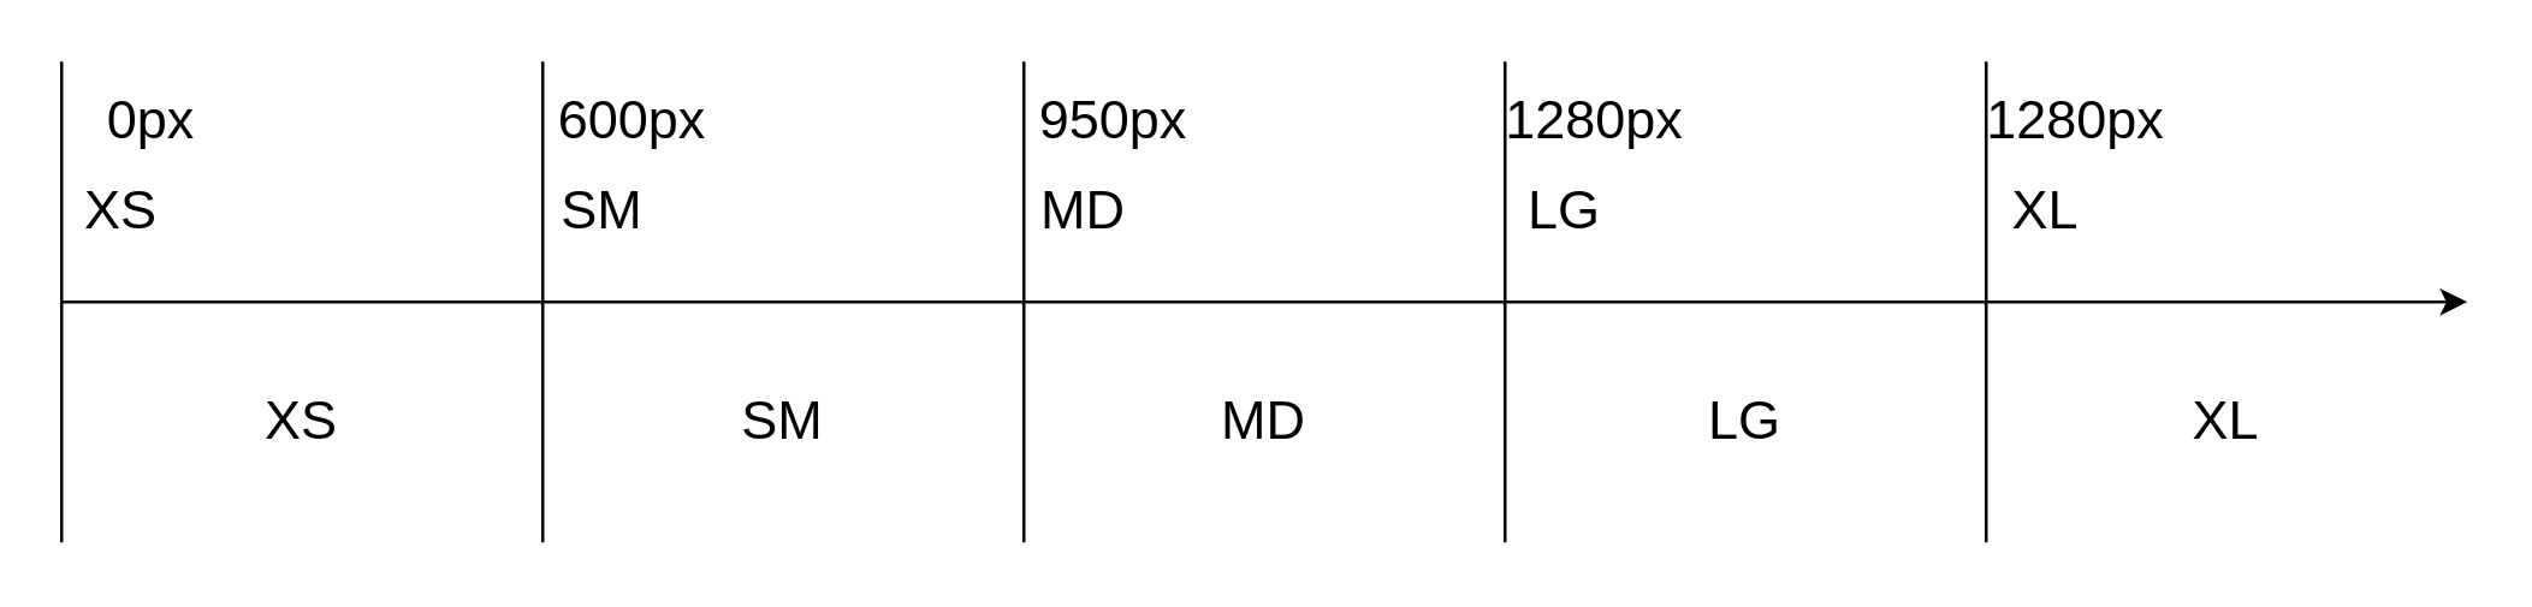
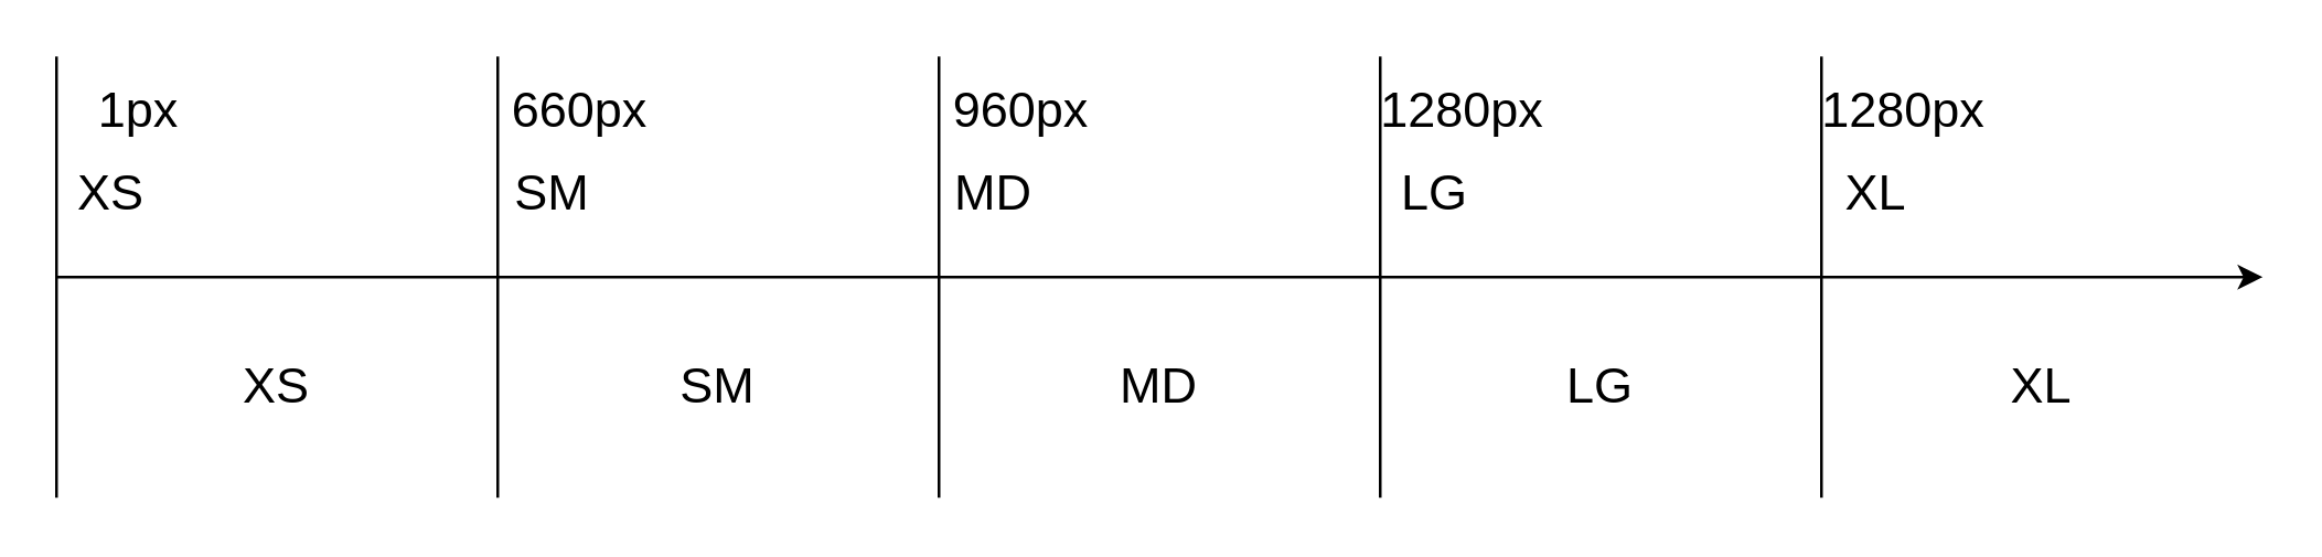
  <mxCell id="0" />
  <mxCell id="1" parent="0" />
  <mxCell id="2" value="" style="endArrow=none;html=1;" edge="1" parent="1"><mxGeometry width="50" height="50" relative="1" as="geometry"><mxPoint x="20" y="180" as="sourcePoint" /><mxPoint x="20" y="20" as="targetPoint" /></mxGeometry></mxCell>
  <mxCell id="3" value="" style="endArrow=classic;html=1;" edge="1" parent="1"><mxGeometry width="50" height="50" relative="1" as="geometry"><mxPoint x="20" y="100" as="sourcePoint" /><mxPoint x="820" y="100" as="targetPoint" /></mxGeometry></mxCell>
  <mxCell id="4" value="" style="endArrow=none;html=1;" edge="1" parent="1"><mxGeometry width="50" height="50" relative="1" as="geometry"><mxPoint x="180" y="180" as="sourcePoint" /><mxPoint x="180" y="20" as="targetPoint" /></mxGeometry></mxCell>
  <mxCell id="5" value="" style="endArrow=none;html=1;" edge="1" parent="1"><mxGeometry width="50" height="50" relative="1" as="geometry"><mxPoint x="340" y="180" as="sourcePoint" /><mxPoint x="340" y="20" as="targetPoint" /></mxGeometry></mxCell>
  <mxCell id="6" value="" style="endArrow=none;html=1;" edge="1" parent="1"><mxGeometry width="50" height="50" relative="1" as="geometry"><mxPoint x="500" y="180" as="sourcePoint" /><mxPoint x="500" y="20" as="targetPoint" /></mxGeometry></mxCell>
  <mxCell id="7" value="" style="endArrow=none;html=1;" edge="1" parent="1"><mxGeometry width="50" height="50" relative="1" as="geometry"><mxPoint x="660" y="180" as="sourcePoint" /><mxPoint x="660" y="20" as="targetPoint" /></mxGeometry></mxCell>
  <mxCell id="8" value="SM" style="text;html=1;strokeColor=none;fillColor=none;align=center;verticalAlign=middle;whiteSpace=wrap;rounded=0;fontSize=18;" vertex="1" parent="1"><mxGeometry x="240" y="130" width="40" height="20" as="geometry" /></mxCell>
  <mxCell id="9" value="MD" style="text;html=1;strokeColor=none;fillColor=none;align=center;verticalAlign=middle;whiteSpace=wrap;rounded=0;fontSize=18;" vertex="1" parent="1"><mxGeometry x="400" y="130" width="40" height="20" as="geometry" /></mxCell>
  <mxCell id="10" value="LG" style="text;html=1;strokeColor=none;fillColor=none;align=center;verticalAlign=middle;whiteSpace=wrap;rounded=0;fontSize=18;" vertex="1" parent="1"><mxGeometry x="560" y="130" width="40" height="20" as="geometry" /></mxCell>
  <mxCell id="11" value="XL" style="text;html=1;strokeColor=none;fillColor=none;align=center;verticalAlign=middle;whiteSpace=wrap;rounded=0;fontSize=18;" vertex="1" parent="1"><mxGeometry x="720" y="130" width="40" height="20" as="geometry" /></mxCell>
  <mxCell id="12" value="XS" style="text;html=1;strokeColor=none;fillColor=none;align=center;verticalAlign=middle;whiteSpace=wrap;rounded=0;fontSize=18;" vertex="1" parent="1"><mxGeometry x="80" y="130" width="40" height="20" as="geometry" /></mxCell>
  <mxCell id="13" value="XS" style="text;html=1;strokeColor=none;fillColor=none;align=center;verticalAlign=middle;whiteSpace=wrap;rounded=0;fontSize=18;" vertex="1" parent="1"><mxGeometry x="20" y="60" width="40" height="20" as="geometry" /></mxCell>
  <mxCell id="14" value="SM" style="text;html=1;strokeColor=none;fillColor=none;align=center;verticalAlign=middle;whiteSpace=wrap;rounded=0;fontSize=18;" vertex="1" parent="1"><mxGeometry x="180" y="60" width="40" height="20" as="geometry" /></mxCell>
  <mxCell id="15" value="MD" style="text;html=1;strokeColor=none;fillColor=none;align=center;verticalAlign=middle;whiteSpace=wrap;rounded=0;fontSize=18;" vertex="1" parent="1"><mxGeometry x="340" y="60" width="40" height="20" as="geometry" /></mxCell>
  <mxCell id="16" value="LG" style="text;html=1;strokeColor=none;fillColor=none;align=center;verticalAlign=middle;whiteSpace=wrap;rounded=0;fontSize=18;" vertex="1" parent="1"><mxGeometry x="500" y="60" width="40" height="20" as="geometry" /></mxCell>
  <mxCell id="17" value="XL" style="text;html=1;strokeColor=none;fillColor=none;align=center;verticalAlign=middle;whiteSpace=wrap;rounded=0;fontSize=18;" vertex="1" parent="1"><mxGeometry x="660" y="60" width="40" height="20" as="geometry" /></mxCell>
- <mxCell id="18" value="600px" style="text;html=1;strokeColor=none;fillColor=none;align=center;verticalAlign=middle;whiteSpace=wrap;rounded=0;fontSize=18;" vertex="1" parent="1"><mxGeometry x="190" y="30" width="40" height="20" as="geometry" /></mxCell>
- <mxCell id="19" value="0px" style="text;html=1;strokeColor=none;fillColor=none;align=center;verticalAlign=middle;whiteSpace=wrap;rounded=0;fontSize=18;" vertex="1" parent="1"><mxGeometry x="30" y="30" width="40" height="20" as="geometry" /></mxCell>
- <mxCell id="20" value="950px" style="text;html=1;strokeColor=none;fillColor=none;align=center;verticalAlign=middle;whiteSpace=wrap;rounded=0;fontSize=18;" vertex="1" parent="1"><mxGeometry x="350" y="30" width="40" height="20" as="geometry" /></mxCell>
+ <mxCell id="18" value="660px" style="text;html=1;strokeColor=none;fillColor=none;align=center;verticalAlign=middle;whiteSpace=wrap;rounded=0;fontSize=18;" vertex="1" parent="1"><mxGeometry x="190" y="30" width="40" height="20" as="geometry" /></mxCell>
+ <mxCell id="19" value="1px" style="text;html=1;strokeColor=none;fillColor=none;align=center;verticalAlign=middle;whiteSpace=wrap;rounded=0;fontSize=18;" vertex="1" parent="1"><mxGeometry x="30" y="30" width="40" height="20" as="geometry" /></mxCell>
+ <mxCell id="20" value="960px" style="text;html=1;strokeColor=none;fillColor=none;align=center;verticalAlign=middle;whiteSpace=wrap;rounded=0;fontSize=18;" vertex="1" parent="1"><mxGeometry x="350" y="30" width="40" height="20" as="geometry" /></mxCell>
  <mxCell id="21" value="1280px" style="text;html=1;strokeColor=none;fillColor=none;align=center;verticalAlign=middle;whiteSpace=wrap;rounded=0;fontSize=18;" vertex="1" parent="1"><mxGeometry x="510" y="30" width="40" height="20" as="geometry" /></mxCell>
  <mxCell id="22" value="1280px" style="text;html=1;strokeColor=none;fillColor=none;align=center;verticalAlign=middle;whiteSpace=wrap;rounded=0;fontSize=18;" vertex="1" parent="1"><mxGeometry x="670" y="30" width="40" height="20" as="geometry" /></mxCell>
